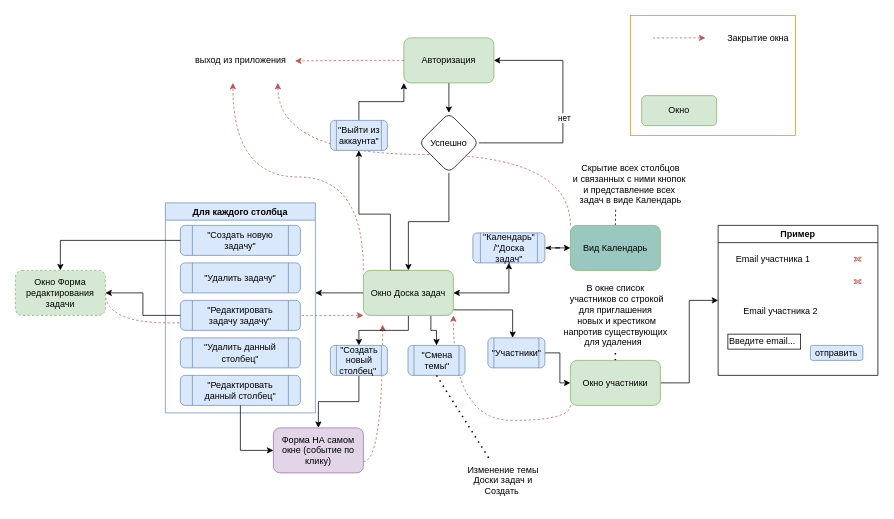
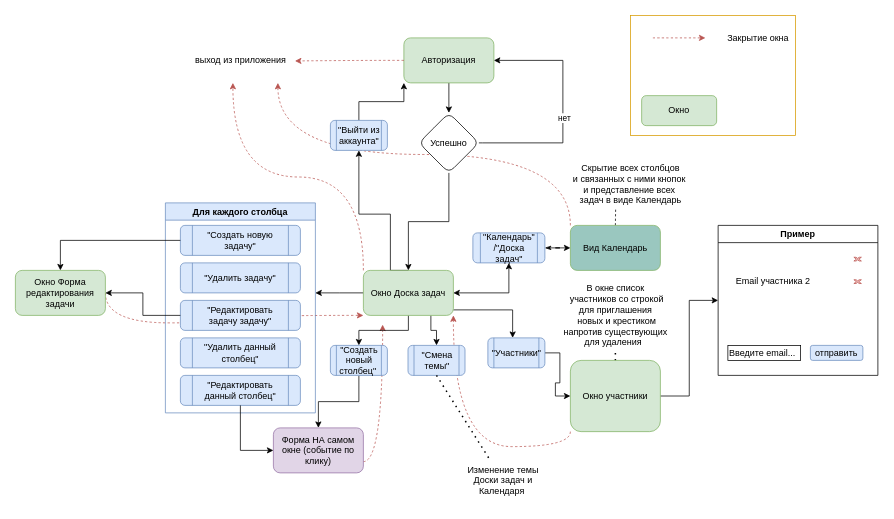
  <mxCell id="0" />
  <mxCell id="1" parent="0" />
  <mxCell id="2" value="" style="edgeStyle=orthogonalEdgeStyle;rounded=0;orthogonalLoop=1;jettySize=auto;html=1;exitX=0;exitY=0;exitDx=0;exitDy=0;curved=1;dashed=1;fillColor=#f8cecc;strokeColor=#b85450;" parent="1" source="21" edge="1"><mxGeometry relative="1" as="geometry"><mxPoint x="760" y="300" as="sourcePoint" /><mxPoint x="370" as="targetPoint" y="110" /></mxGeometry></mxCell>
  <mxCell id="3" style="edgeStyle=orthogonalEdgeStyle;rounded=0;orthogonalLoop=1;jettySize=auto;html=1;exitX=0;exitY=1;exitDx=0;exitDy=0;curved=1;dashed=1;fillColor=#f8cecc;strokeColor=#b85450;entryX=1;entryY=1;entryDx=0;entryDy=0;" parent="1" source="35" target="17" edge="1"><mxGeometry relative="1" as="geometry"><mxPoint x="738.46" y="580" as="sourcePoint" /><mxPoint x="738.46" y="440" as="targetPoint" /></mxGeometry></mxCell>
  <mxCell id="4" style="edgeStyle=orthogonalEdgeStyle;rounded=0;orthogonalLoop=1;jettySize=auto;html=1;exitX=1;exitY=0.75;exitDx=0;exitDy=0;curved=1;dashed=1;fillColor=#f8cecc;strokeColor=#b85450;entryX=0.214;entryY=1.206;entryDx=0;entryDy=0;entryPerimeter=0;" parent="1" source="47" target="17" edge="1"><mxGeometry relative="1" as="geometry"><mxPoint x="25.92" y="600" as="sourcePoint" /><mxPoint x="399.92" y="670" as="targetPoint" /></mxGeometry></mxCell>
  <mxCell id="5" style="edgeStyle=orthogonalEdgeStyle;rounded=0;orthogonalLoop=1;jettySize=auto;html=1;exitX=1;exitY=0.5;exitDx=0;exitDy=0;curved=1;dashed=1;fillColor=#f8cecc;strokeColor=#b85450;entryX=0;entryY=1;entryDx=0;entryDy=0;" parent="1" source="45" target="17" edge="1"><mxGeometry relative="1" as="geometry"><mxPoint x="150" y="300" as="sourcePoint" /><mxPoint x="420" y="450" as="targetPoint" /><Array as="points"><mxPoint x="310" y="430" /></Array></mxGeometry></mxCell>
  <mxCell id="6" value="" style="edgeStyle=orthogonalEdgeStyle;rounded=0;orthogonalLoop=1;jettySize=auto;html=1;" parent="1" source="7" target="54" edge="1"><mxGeometry relative="1" as="geometry" /></mxCell>
  <mxCell id="7" value="&lt;font style=&quot;vertical-align: inherit;&quot;&gt;&lt;font style=&quot;vertical-align: inherit;&quot;&gt;Авторизация&lt;br&gt;&lt;/font&gt;&lt;/font&gt;" style="rounded=1;whiteSpace=wrap;html=1;fillColor=#d5e8d4;strokeColor=#82b366;" parent="1" vertex="1"><mxGeometry x="538" y="50" width="120" height="60" as="geometry" /></mxCell>
  <mxCell id="8" style="edgeStyle=orthogonalEdgeStyle;rounded=0;orthogonalLoop=1;jettySize=auto;html=1;exitX=1;exitY=0.5;exitDx=0;exitDy=0;entryX=1;entryY=0.5;entryDx=0;entryDy=0;" parent="1" source="54" target="7" edge="1"><mxGeometry relative="1" as="geometry"><Array as="points"><mxPoint x="643" y="190" /><mxPoint x="750" y="190" /><mxPoint x="750" y="80" /></Array></mxGeometry></mxCell>
  <mxCell id="9" value="&lt;font style=&quot;vertical-align: inherit;&quot;&gt;&lt;font style=&quot;vertical-align: inherit;&quot;&gt;нет&lt;br&gt;&lt;/font&gt;&lt;/font&gt;" style="edgeLabel;html=1;align=center;verticalAlign=middle;resizable=0;points=[];" parent="8" vertex="1" connectable="0"><mxGeometry x="-0.073" y="-1" relative="1" as="geometry"><mxPoint as="offset" /></mxGeometry></mxCell>
  <mxCell id="10" value="" style="edgeStyle=orthogonalEdgeStyle;rounded=0;orthogonalLoop=1;jettySize=auto;html=1;" parent="1" source="54" target="17" edge="1"><mxGeometry relative="1" as="geometry" /></mxCell>
  <mxCell id="11" value="" style="edgeStyle=orthogonalEdgeStyle;rounded=0;orthogonalLoop=1;jettySize=auto;html=1;startArrow=classic;startFill=1;" parent="1" source="17" target="19" edge="1"><mxGeometry relative="1" as="geometry" /></mxCell>
  <mxCell id="12" style="edgeStyle=orthogonalEdgeStyle;rounded=0;orthogonalLoop=1;jettySize=auto;html=1;exitX=0.5;exitY=1;exitDx=0;exitDy=0;entryX=0.5;entryY=0;entryDx=0;entryDy=0;" parent="1" source="17" target="29" edge="1"><mxGeometry relative="1" as="geometry" /></mxCell>
  <mxCell id="13" style="edgeStyle=orthogonalEdgeStyle;rounded=0;orthogonalLoop=1;jettySize=auto;html=1;exitX=0;exitY=0.5;exitDx=0;exitDy=0;" parent="1" source="17" edge="1"><mxGeometry relative="1" as="geometry"><mxPoint x="420" y="390" as="targetPoint" /></mxGeometry></mxCell>
  <mxCell id="14" style="edgeStyle=orthogonalEdgeStyle;rounded=0;orthogonalLoop=1;jettySize=auto;html=1;exitX=1;exitY=0.878;exitDx=0;exitDy=0;entryX=0.5;entryY=0;entryDx=0;entryDy=0;exitPerimeter=0;" parent="1" source="17" edge="1"><mxGeometry relative="1" as="geometry"><mxPoint x="683" y="450" as="targetPoint" /><Array as="points"><mxPoint x="683" y="413" /></Array></mxGeometry></mxCell>
  <mxCell id="15" style="edgeStyle=orthogonalEdgeStyle;rounded=0;orthogonalLoop=1;jettySize=auto;html=1;exitX=0.75;exitY=1;exitDx=0;exitDy=0;entryX=0.5;entryY=0;entryDx=0;entryDy=0;" parent="1" source="17" target="49" edge="1"><mxGeometry relative="1" as="geometry" /></mxCell>
  <mxCell id="16" style="edgeStyle=orthogonalEdgeStyle;rounded=0;orthogonalLoop=1;jettySize=auto;html=1;exitX=0.5;exitY=0;exitDx=0;exitDy=0;entryX=0.5;entryY=1;entryDx=0;entryDy=0;" parent="1" source="17" target="56" edge="1"><mxGeometry relative="1" as="geometry"><Array as="points"><mxPoint x="520" y="360" /><mxPoint x="520" y="285" /><mxPoint x="478" y="285" /></Array></mxGeometry></mxCell>
  <mxCell id="17" value="&lt;font style=&quot;vertical-align: inherit;&quot;&gt;&lt;font style=&quot;vertical-align: inherit;&quot;&gt;Окно Доска задач&lt;/font&gt;&lt;/font&gt;" style="whiteSpace=wrap;html=1;rounded=1;fillColor=#d5e8d4;strokeColor=#82b366;" parent="1" vertex="1"><mxGeometry x="484" y="360" width="120" height="60" as="geometry" /></mxCell>
  <mxCell id="18" value="" style="edgeStyle=orthogonalEdgeStyle;rounded=0;orthogonalLoop=1;jettySize=auto;html=1;endArrow=classic;endFill=1;startArrow=classicThin;startFill=1;" parent="1" source="19" target="21" edge="1"><mxGeometry relative="1" as="geometry" /></mxCell>
  <mxCell id="19" value="&lt;font style=&quot;vertical-align: inherit;&quot;&gt;&lt;font style=&quot;vertical-align: inherit;&quot;&gt;&quot;Календарь&quot;&lt;br&gt;/&quot;Доска задач&quot;&lt;/font&gt;&lt;/font&gt;" style="shape=process;whiteSpace=wrap;html=1;backgroundOutline=1;fillColor=#dae8fc;strokeColor=#6c8ebf;rounded=1;" parent="1" vertex="1"><mxGeometry x="630" y="310" width="96" height="40" as="geometry" /></mxCell>
  <mxCell id="20" style="edgeStyle=orthogonalEdgeStyle;rounded=0;orthogonalLoop=1;jettySize=auto;html=1;exitX=0.5;exitY=0;exitDx=0;exitDy=0;dashed=1;endArrow=none;endFill=0;entryX=0.391;entryY=0.948;entryDx=0;entryDy=0;entryPerimeter=0;" edge="1" parent="1" source="21" target="63"><mxGeometry relative="1" as="geometry" /></mxCell>
  <mxCell id="21" value="Вид Календарь" style="whiteSpace=wrap;html=1;fillColor=#9AC7BF;strokeColor=#82b366;rounded=1;" parent="1" vertex="1"><mxGeometry x="760" y="300" width="120" height="60" as="geometry" /></mxCell>
  <mxCell id="22" value="Для каждого столбца" style="swimlane;whiteSpace=wrap;html=1;fillColor=#dae8fc;strokeColor=#6c8ebf;" parent="1" vertex="1"><mxGeometry x="220" y="270" width="200" height="280" as="geometry" /></mxCell>
  <mxCell id="23" value="&lt;font style=&quot;vertical-align: inherit;&quot;&gt;&lt;font style=&quot;vertical-align: inherit;&quot;&gt;&quot;Создать новую задачу&quot;&lt;/font&gt;&lt;/font&gt;" style="shape=process;whiteSpace=wrap;html=1;backgroundOutline=1;fillColor=#dae8fc;strokeColor=#6c8ebf;rounded=1;" parent="22" vertex="1"><mxGeometry x="20" y="30" width="160" height="40" as="geometry" /></mxCell>
  <mxCell id="24" value="&lt;font style=&quot;vertical-align: inherit;&quot;&gt;&lt;font style=&quot;vertical-align: inherit;&quot;&gt;&quot;Удалить задачу&quot;&lt;/font&gt;&lt;/font&gt;" style="shape=process;whiteSpace=wrap;html=1;backgroundOutline=1;fillColor=#dae8fc;strokeColor=#6c8ebf;rounded=1;" parent="22" vertex="1"><mxGeometry x="20" y="80" width="160" height="40" as="geometry" /></mxCell>
  <mxCell id="25" value="&lt;font style=&quot;vertical-align: inherit;&quot;&gt;&lt;font style=&quot;vertical-align: inherit;&quot;&gt;&quot;Редактировать задачу задачу&quot;&lt;/font&gt;&lt;/font&gt;" style="shape=process;whiteSpace=wrap;html=1;backgroundOutline=1;fillColor=#dae8fc;strokeColor=#6c8ebf;rounded=1;" parent="22" vertex="1"><mxGeometry x="20" y="130" width="160" height="40" as="geometry" /></mxCell>
  <mxCell id="26" value="&lt;font style=&quot;vertical-align: inherit;&quot;&gt;&lt;font style=&quot;vertical-align: inherit;&quot;&gt;&quot;Удалить данный столбец&quot;&lt;/font&gt;&lt;/font&gt;" style="shape=process;whiteSpace=wrap;html=1;backgroundOutline=1;fillColor=#dae8fc;strokeColor=#6c8ebf;rounded=1;" parent="22" vertex="1"><mxGeometry x="20" y="180" width="160" height="40" as="geometry" /></mxCell>
  <mxCell id="27" value="&lt;font style=&quot;vertical-align: inherit;&quot;&gt;&lt;font style=&quot;vertical-align: inherit;&quot;&gt;&quot;Редактировать данный столбец&quot;&lt;/font&gt;&lt;/font&gt;" style="shape=process;whiteSpace=wrap;html=1;backgroundOutline=1;fillColor=#dae8fc;strokeColor=#6c8ebf;rounded=1;" parent="22" vertex="1"><mxGeometry x="20" y="230" width="160" height="40" as="geometry" /></mxCell>
  <mxCell id="28" value="" style="edgeStyle=orthogonalEdgeStyle;rounded=0;orthogonalLoop=1;jettySize=auto;html=1;entryX=0.5;entryY=0;entryDx=0;entryDy=0;" parent="1" source="29" target="47" edge="1"><mxGeometry relative="1" as="geometry" /></mxCell>
  <mxCell id="29" value="&lt;font style=&quot;vertical-align: inherit;&quot;&gt;&lt;font style=&quot;vertical-align: inherit;&quot;&gt;&quot;Создать новый столбец&quot;&amp;nbsp;&lt;/font&gt;&lt;/font&gt;" style="shape=process;whiteSpace=wrap;html=1;backgroundOutline=1;fillColor=#dae8fc;strokeColor=#6c8ebf;rounded=1;" parent="1" vertex="1"><mxGeometry x="440" y="460" width="76" height="40" as="geometry" /></mxCell>
  <mxCell id="30" value="" style="endArrow=none;dashed=1;html=1;dashPattern=1 3;strokeWidth=2;rounded=0;entryX=0.5;entryY=0;entryDx=0;entryDy=0;" parent="1" source="31" target="35" edge="1"><mxGeometry width="50" height="50" relative="1" as="geometry"><mxPoint x="834" y="540" as="sourcePoint" /><mxPoint x="820" y="470" as="targetPoint" /></mxGeometry></mxCell>
  <mxCell id="31" value="В окне список&lt;br&gt;&amp;nbsp;участников со строкой &lt;br&gt;для приглашения&lt;br&gt;&amp;nbsp;новых и крестиком&lt;br&gt;напротив существующих&lt;br&gt;для удаления&amp;nbsp;&amp;nbsp;" style="text;html=1;align=center;verticalAlign=middle;resizable=0;points=[];autosize=1;strokeColor=none;fillColor=none;" parent="1" vertex="1"><mxGeometry x="740" y="370" width="160" height="100" as="geometry" /></mxCell>
  <mxCell id="32" value="" style="edgeStyle=orthogonalEdgeStyle;rounded=0;orthogonalLoop=1;jettySize=auto;html=1;" parent="1" source="33" target="35" edge="1"><mxGeometry relative="1" as="geometry" /></mxCell>
  <mxCell id="33" value="&lt;font style=&quot;vertical-align: inherit;&quot;&gt;&lt;font style=&quot;vertical-align: inherit;&quot;&gt;&quot;Участники&quot;&lt;/font&gt;&lt;/font&gt;" style="shape=process;whiteSpace=wrap;html=1;backgroundOutline=1;fillColor=#dae8fc;strokeColor=#6c8ebf;rounded=1;" parent="1" vertex="1"><mxGeometry x="650" y="450" width="76" height="40" as="geometry" /></mxCell>
  <mxCell id="34" value="" style="edgeStyle=orthogonalEdgeStyle;rounded=0;orthogonalLoop=1;jettySize=auto;html=1;entryX=0;entryY=0.5;entryDx=0;entryDy=0;" parent="1" source="35" target="36" edge="1"><mxGeometry relative="1" as="geometry" /></mxCell>
- <mxCell id="35" value="Окно участники" style="whiteSpace=wrap;html=1;fillColor=#d5e8d4;strokeColor=#82b366;rounded=1;" parent="1" vertex="1"><mxGeometry x="760" y="480" width="120" height="60" as="geometry" /></mxCell>
+ <mxCell id="35" value="Окно участники" style="whiteSpace=wrap;html=1;fillColor=#d5e8d4;strokeColor=#82b366;rounded=1;" parent="1" vertex="1"><mxGeometry x="760" y="480" width="120" height="95" as="geometry" /></mxCell>
  <mxCell id="36" value="Пример" style="swimlane;whiteSpace=wrap;html=1;" parent="1" vertex="1"><mxGeometry x="957" y="300" width="213" height="200" as="geometry" /></mxCell>
- <mxCell id="37" value="Email участника 1" style="text;html=1;align=center;verticalAlign=middle;resizable=0;points=[];autosize=1;strokeColor=none;fillColor=none;" parent="36" vertex="1"><mxGeometry x="13" y="30" width="120" height="30" as="geometry" /></mxCell>
- <mxCell id="38" value="Email участника 2" style="text;html=1;align=center;verticalAlign=middle;resizable=0;points=[];autosize=1;strokeColor=none;fillColor=none;" parent="36" vertex="1"><mxGeometry x="23" y="100" width="120" height="30" as="geometry" /></mxCell>
- <mxCell id="39" value="Введите email..." style="rounded=0;whiteSpace=wrap;html=1;imageHeight=20;align=left;" parent="36" vertex="1"><mxGeometry x="13" y="145" width="97" height="20" as="geometry" /></mxCell>
+ <mxCell id="38" value="Email участника 2" style="text;html=1;align=center;verticalAlign=middle;resizable=0;points=[];autosize=1;strokeColor=none;fillColor=none;" parent="36" vertex="1"><mxGeometry x="13" y="60" width="120" height="30" as="geometry" /></mxCell>
+ <mxCell id="39" value="Введите email..." style="rounded=0;whiteSpace=wrap;html=1;imageHeight=20;align=left;" parent="36" vertex="1"><mxGeometry x="13" y="160" width="97" height="20" as="geometry" /></mxCell>
  <mxCell id="40" style="edgeStyle=orthogonalEdgeStyle;rounded=0;orthogonalLoop=1;jettySize=auto;html=1;exitX=0.5;exitY=1;exitDx=0;exitDy=0;" parent="36" source="39" target="39" edge="1"><mxGeometry relative="1" as="geometry" /></mxCell>
  <mxCell id="41" value="отправить" style="rounded=1;whiteSpace=wrap;html=1;fillColor=#dae8fc;strokeColor=#6c8ebf;" parent="36" vertex="1"><mxGeometry x="123" y="160" width="70" height="20" as="geometry" /></mxCell>
  <mxCell id="42" value="" style="verticalLabelPosition=bottom;verticalAlign=top;html=1;shape=mxgraph.basic.x;fillColor=#f8cecc;strokeColor=#b85450;" parent="36" vertex="1"><mxGeometry x="181" y="42.5" width="10" height="5" as="geometry" /></mxCell>
  <mxCell id="43" value="" style="verticalLabelPosition=bottom;verticalAlign=top;html=1;shape=mxgraph.basic.x;fillColor=#f8cecc;strokeColor=#b85450;" parent="36" vertex="1"><mxGeometry x="181" y="72.5" width="10" height="5" as="geometry" /></mxCell>
  <mxCell id="44" value="" style="edgeStyle=orthogonalEdgeStyle;rounded=0;orthogonalLoop=1;jettySize=auto;html=1;" parent="1" source="23" target="45" edge="1"><mxGeometry relative="1" as="geometry"><mxPoint x="140" y="320" as="targetPoint" /></mxGeometry></mxCell>
- <mxCell id="45" value="Окно Форма редактирования задачи" style="whiteSpace=wrap;html=1;fillColor=#d5e8d4;strokeColor=#82b366;rounded=1;dashed=1;" parent="1" vertex="1"><mxGeometry x="20" y="360" width="120" height="60" as="geometry" /></mxCell>
+ <mxCell id="45" value="Окно Форма редактирования задачи" style="whiteSpace=wrap;html=1;fillColor=#d5e8d4;strokeColor=#82b366;rounded=1;" parent="1" vertex="1"><mxGeometry x="20" y="360" width="120" height="60" as="geometry" /></mxCell>
  <mxCell id="46" value="" style="edgeStyle=orthogonalEdgeStyle;rounded=0;orthogonalLoop=1;jettySize=auto;html=1;" parent="1" source="25" target="45" edge="1"><mxGeometry relative="1" as="geometry" /></mxCell>
  <mxCell id="47" value="&lt;font style=&quot;vertical-align: inherit;&quot;&gt;&lt;font style=&quot;vertical-align: inherit;&quot;&gt;&lt;font style=&quot;vertical-align: inherit;&quot;&gt;&lt;font style=&quot;vertical-align: inherit;&quot;&gt;Форма НА самом окне (событие по клику)&lt;/font&gt;&lt;/font&gt;&lt;/font&gt;&lt;/font&gt;" style="whiteSpace=wrap;html=1;fillColor=#e1d5e7;strokeColor=#9673a6;rounded=1;" parent="1" vertex="1"><mxGeometry x="364" y="570" width="120" height="60" as="geometry" /></mxCell>
  <mxCell id="48" value="" style="edgeStyle=orthogonalEdgeStyle;rounded=0;orthogonalLoop=1;jettySize=auto;html=1;entryX=0;entryY=0.5;entryDx=0;entryDy=0;" parent="1" source="27" target="47" edge="1"><mxGeometry relative="1" as="geometry" /></mxCell>
  <mxCell id="49" value="&lt;font style=&quot;vertical-align: inherit;&quot;&gt;&lt;font style=&quot;vertical-align: inherit;&quot;&gt;&quot;Смена темы&quot;&lt;/font&gt;&lt;/font&gt;" style="shape=process;whiteSpace=wrap;html=1;backgroundOutline=1;fillColor=#dae8fc;strokeColor=#6c8ebf;rounded=1;" parent="1" vertex="1"><mxGeometry x="543.5" y="460" width="76" height="40" as="geometry" /></mxCell>
- <mxCell id="50" value="Изменение темы &lt;br&gt;Доски задач и &lt;br&gt;Создать&amp;nbsp;" style="text;html=1;align=center;verticalAlign=middle;resizable=0;points=[];autosize=1;strokeColor=none;fillColor=none;" parent="1" vertex="1"><mxGeometry x="610" y="610" width="120" height="60" as="geometry" /></mxCell>
+ <mxCell id="50" value="Изменение темы &lt;br&gt;Доски задач и &lt;br&gt;Календаря&amp;nbsp;" style="text;html=1;align=center;verticalAlign=middle;resizable=0;points=[];autosize=1;strokeColor=none;fillColor=none;" parent="1" vertex="1"><mxGeometry x="610" y="610" width="120" height="60" as="geometry" /></mxCell>
  <mxCell id="51" value="" style="endArrow=none;dashed=1;html=1;dashPattern=1 3;strokeWidth=2;rounded=0;exitX=0.5;exitY=1;exitDx=0;exitDy=0;" parent="1" source="49" target="50" edge="1"><mxGeometry width="50" height="50" relative="1" as="geometry"><mxPoint x="600" y="500" as="sourcePoint" /><mxPoint x="600" y="410" as="targetPoint" /></mxGeometry></mxCell>
  <mxCell id="52" value="" style="endArrow=none;dashed=1;html=1;dashPattern=1 3;strokeWidth=2;rounded=0;strokeColor=none;exitX=0.25;exitY=0;exitDx=0;exitDy=0;" parent="1" source="53" edge="1"><mxGeometry width="50" height="50" relative="1" as="geometry"><mxPoint x="550" y="490" as="sourcePoint" /><mxPoint x="410" y="190" as="targetPoint" /></mxGeometry></mxCell>
  <mxCell id="53" value="выход из приложения" style="text;html=1;align=center;verticalAlign=middle;resizable=0;points=[];autosize=1;strokeColor=none;fillColor=none;" parent="1" vertex="1"><mxGeometry x="250" y="65" width="140" height="30" as="geometry" /></mxCell>
  <mxCell id="54" value="&lt;font style=&quot;vertical-align: inherit;&quot;&gt;&lt;font style=&quot;vertical-align: inherit;&quot;&gt;Успешно&lt;/font&gt;&lt;/font&gt;" style="rhombus;whiteSpace=wrap;html=1;rounded=1;" parent="1" vertex="1"><mxGeometry x="558" y="150" width="80" height="80" as="geometry" /></mxCell>
  <mxCell id="55" style="edgeStyle=orthogonalEdgeStyle;rounded=0;orthogonalLoop=1;jettySize=auto;html=1;exitX=0.5;exitY=0;exitDx=0;exitDy=0;entryX=0;entryY=1;entryDx=0;entryDy=0;" parent="1" source="56" target="7" edge="1"><mxGeometry relative="1" as="geometry" /></mxCell>
  <mxCell id="56" value="&lt;font style=&quot;vertical-align: inherit;&quot;&gt;&lt;font style=&quot;vertical-align: inherit;&quot;&gt;&quot;Выйти из аккаунта&quot;&lt;/font&gt;&lt;/font&gt;" style="shape=process;whiteSpace=wrap;html=1;backgroundOutline=1;fillColor=#dae8fc;strokeColor=#6c8ebf;rounded=1;" parent="1" vertex="1"><mxGeometry x="440" y="160" width="76" height="40" as="geometry" /></mxCell>
  <mxCell id="57" style="edgeStyle=orthogonalEdgeStyle;rounded=0;orthogonalLoop=1;jettySize=auto;html=1;exitX=0;exitY=0.5;exitDx=0;exitDy=0;curved=1;dashed=1;fillColor=#f8cecc;strokeColor=#b85450;entryX=1.02;entryY=0.526;entryDx=0;entryDy=0;entryPerimeter=0;" parent="1" source="7" target="53" edge="1"><mxGeometry relative="1" as="geometry"><mxPoint x="270" as="sourcePoint" y="110" /><mxPoint x="296" y="300" as="targetPoint" /></mxGeometry></mxCell>
  <mxCell id="58" style="edgeStyle=orthogonalEdgeStyle;rounded=0;orthogonalLoop=1;jettySize=auto;html=1;exitX=0;exitY=0;exitDx=0;exitDy=0;curved=1;dashed=1;fillColor=#f8cecc;strokeColor=#b85450;" parent="1" source="17" edge="1"><mxGeometry relative="1" as="geometry"><mxPoint x="548" y="90" as="sourcePoint" /><mxPoint x="310" as="targetPoint" y="110" /></mxGeometry></mxCell>
  <mxCell id="59" style="edgeStyle=orthogonalEdgeStyle;rounded=0;orthogonalLoop=1;jettySize=auto;html=1;curved=1;dashed=1;fillColor=#f8cecc;strokeColor=#b85450;" parent="1" edge="1"><mxGeometry relative="1" as="geometry"><mxPoint x="870.04" y="50" as="sourcePoint" /><mxPoint x="940.04" y="50" as="targetPoint" /><Array as="points"><mxPoint x="940.04" y="50" /><mxPoint x="775.04" y="50" /></Array></mxGeometry></mxCell>
  <mxCell id="60" value="Закрытие окна" style="text;html=1;align=center;verticalAlign=middle;resizable=0;points=[];autosize=1;strokeColor=none;fillColor=none;" parent="1" vertex="1"><mxGeometry x="955.04" y="35" width="110" height="30" as="geometry" /></mxCell>
  <mxCell id="61" value="Окно" style="whiteSpace=wrap;html=1;fillColor=#d5e8d4;strokeColor=#82b366;rounded=1;" parent="1" vertex="1"><mxGeometry x="855.04" y="127" width="100" height="40" as="geometry" /></mxCell>
  <mxCell id="62" value="" style="rounded=0;whiteSpace=wrap;html=1;fillColor=none;strokeColor=#d79b00;" vertex="1" parent="1"><mxGeometry x="840" y="20" width="220" height="160" as="geometry" /></mxCell>
  <mxCell id="63" value="Скрытие всех столбцов&lt;br&gt;и связанных с ними кнопок&amp;nbsp;&lt;br&gt;и представление всех&amp;nbsp;&lt;br&gt;задач в виде Календарь" style="text;html=1;align=center;verticalAlign=middle;resizable=0;points=[];autosize=1;strokeColor=none;fillColor=none;" vertex="1" parent="1"><mxGeometry x="750" y="210" width="180" height="70" as="geometry" /></mxCell>
